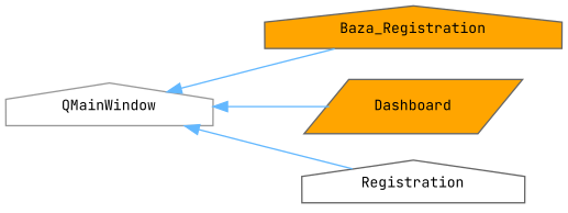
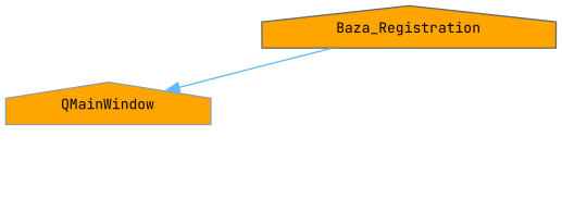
  digraph {
    fontname="JetBrains Mono"
    rankdir=LR
    node [color=grey40 fillcolor=white fontname="JetBrains Mono" fontsize=10 shape=house style=filled]
    edge [color=steelblue1 dir=back fontname="JetBrains Mono" fontsize=10 labelfontname=Helvetica labelfontsize=10 style=solid]
-   n1 [color=grey60 height=0.2 label=QMainWindow width=0.4]
+   n1 [color=grey60 fillcolor=orange height=0.2 label=QMainWindow width=0.4]
    n2 [fillcolor=orange height=0.2 label=Baza_Registration width=0.4]
-   n3 [fillcolor=orange height=0.2 label=Dashboard shape=parallelogram width=0.4]
-   n4 [height=0.2 label=Registration width=0.4]
    n1 -> n2
-   n1 -> n3
-   n1 -> n4
  }
